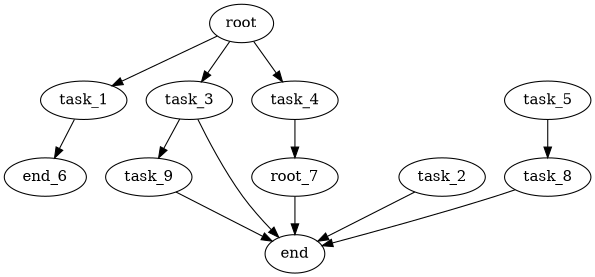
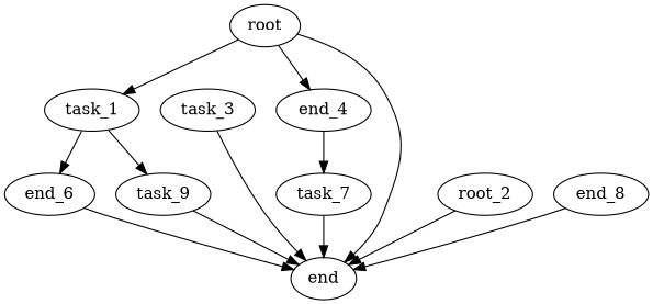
  digraph {
    root
    task_1
    task_3
-   task_4
+   task_4 [label=end_4]
    n5 [label=end_6]
    task_9
-   task_2
+   task_2 [label=root_2]
    end
-   task_7 [label=root_7]
-   task_5
-   task_8
+   task_7
+   task_8 [label=end_8]
    root -> task_1
-   root -> task_3
+   root -> end
    root -> task_4
    task_1 -> n5
-   task_3 -> task_9
+   task_1 -> task_9
    task_3 -> end
    task_4 -> task_7
+   n5 -> end
    task_9 -> end
    task_2 -> end
    task_7 -> end
-   task_5 -> task_8
    task_8 -> end
  }
